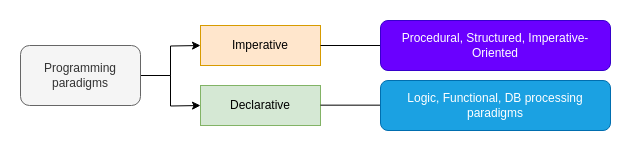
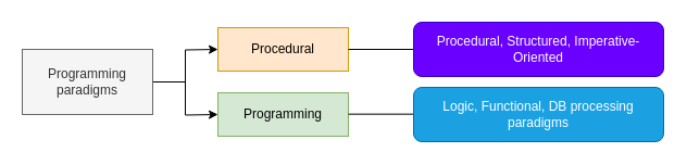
  <mxCell id="0" />
  <mxCell id="1" parent="0" />
  <mxCell id="2" style="edgeStyle=orthogonalEdgeStyle;rounded=0;orthogonalLoop=1;jettySize=auto;html=1;exitX=1;exitY=0.5;exitDx=0;exitDy=0;" edge="1" parent="1" source="4"><mxGeometry relative="1" as="geometry"><mxPoint x="200" y="45" as="targetPoint" /></mxGeometry></mxCell>
  <mxCell id="3" style="edgeStyle=orthogonalEdgeStyle;rounded=0;orthogonalLoop=1;jettySize=auto;html=1;exitX=1;exitY=0.5;exitDx=0;exitDy=0;" edge="1" parent="1" source="4"><mxGeometry relative="1" as="geometry"><mxPoint x="200" y="105" as="targetPoint" /></mxGeometry></mxCell>
- <mxCell id="4" value="Programming paradigms" style="whiteSpace=wrap;html=1;fillColor=#f5f5f5;fontColor=#333333;strokeColor=#666666;rounded=1;" vertex="1" parent="1"><mxGeometry x="20" y="45" width="120" height="60" as="geometry" /></mxCell>
- <mxCell id="5" value="Declarative" style="rounded=0;whiteSpace=wrap;html=1;fillColor=#d5e8d4;strokeColor=#82b366;" vertex="1" parent="1"><mxGeometry x="200" y="85" width="120" height="40" as="geometry" /></mxCell>
- <mxCell id="6" value="Imperative" style="rounded=0;whiteSpace=wrap;html=1;fillColor=#ffe6cc;strokeColor=#d79b00;" vertex="1" parent="1"><mxGeometry x="200" y="25" width="120" height="40" as="geometry" /></mxCell>
+ <mxCell id="4" value="Programming paradigms" style="rounded=0;whiteSpace=wrap;html=1;fillColor=#f5f5f5;fontColor=#333333;strokeColor=#666666;" vertex="1" parent="1"><mxGeometry x="20" y="45" width="120" height="60" as="geometry" /></mxCell>
+ <mxCell id="5" value="Programming" style="rounded=0;whiteSpace=wrap;html=1;fillColor=#d5e8d4;strokeColor=#82b366;" vertex="1" parent="1"><mxGeometry x="200" y="85" width="120" height="40" as="geometry" /></mxCell>
+ <mxCell id="6" value="Procedural" style="rounded=0;whiteSpace=wrap;html=1;fillColor=#ffe6cc;strokeColor=#d79b00;" vertex="1" parent="1"><mxGeometry x="200" y="25" width="120" height="40" as="geometry" /></mxCell>
  <mxCell id="7" value="" style="endArrow=none;html=1;rounded=0;" edge="1" parent="1"><mxGeometry width="50" height="50" relative="1" as="geometry"><mxPoint x="320" y="104.66" as="sourcePoint" /><mxPoint x="380" y="104.66" as="targetPoint" /></mxGeometry></mxCell>
  <mxCell id="8" value="" style="endArrow=none;html=1;rounded=0;" edge="1" parent="1"><mxGeometry width="50" height="50" relative="1" as="geometry"><mxPoint x="320" y="45" as="sourcePoint" /><mxPoint x="380" y="45" as="targetPoint" /></mxGeometry></mxCell>
  <mxCell id="9" value="Procedural, Structured, Imperative-Oriented" style="rounded=1;whiteSpace=wrap;html=1;fillColor=#6a00ff;fontColor=#ffffff;strokeColor=#3700CC;" vertex="1" parent="1"><mxGeometry x="380" y="20" width="230" height="50" as="geometry" /></mxCell>
  <mxCell id="10" value="Logic, Functional, DB processing paradigms" style="rounded=1;whiteSpace=wrap;html=1;fillColor=#1ba1e2;fontColor=#ffffff;strokeColor=#006EAF;" vertex="1" parent="1"><mxGeometry x="380" y="80" width="230" height="50" as="geometry" /></mxCell>
